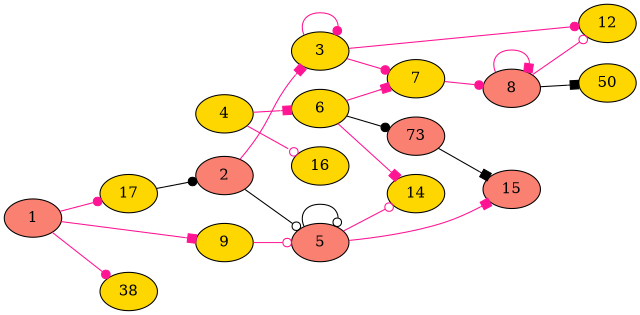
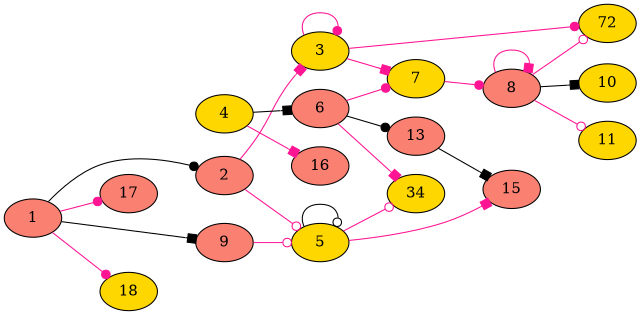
  digraph {
    rankdir=LR
    node [fillcolor=gold style=filled]
    edge [arrowhead=dot color=deeppink]
    1 [fillcolor=salmon]
    2 [fillcolor=salmon]
-   9
-   17
-   18 [label=38]
+   9 [fillcolor=salmon]
+   17 [fillcolor=salmon]
+   18
    3
-   5 [fillcolor=salmon]
+   5
    7
-   12
-   14
+   12 [label=72]
+   14 [label=34]
    15 [fillcolor=salmon]
    8 [fillcolor=salmon]
-   6
+   6 [fillcolor=salmon]
    4
-   16
-   13 [fillcolor=salmon label=73]
-   10 [label=50]
-   17 -> 2 [color=black]
-   1 -> 9 [arrowhead=box]
+   16 [fillcolor=salmon]
+   13 [fillcolor=salmon]
+   10
+   11
+   1 -> 2 [color=black]
+   1 -> 9 [arrowhead=box color=black]
    1 -> 17
    1 -> 18
    2 -> 3 [arrowhead=box]
-   2 -> 5 [arrowhead=odot color=black]
+   2 -> 5 [arrowhead=odot]
    9 -> 5 [arrowhead=odot]
    3 -> 3
-   3 -> 7
+   3 -> 7 [arrowhead=box]
    3 -> 12
    5 -> 5 [arrowhead=odot color=black]
    5 -> 14 [arrowhead=odot]
    5 -> 15 [arrowhead=box]
    7 -> 8
    8 -> 12 [arrowhead=odot]
    8 -> 8 [arrowhead=box]
    8 -> 10 [arrowhead=box color=black]
-   6 -> 7 [arrowhead=box]
+   8 -> 11 [arrowhead=odot]
+   6 -> 7
    6 -> 14 [arrowhead=box]
    6 -> 13 [color=black]
-   4 -> 6 [arrowhead=box]
-   4 -> 16 [arrowhead=odot]
+   4 -> 6 [arrowhead=box color=black]
+   4 -> 16 [arrowhead=box]
    13 -> 15 [arrowhead=box color=black]
  }
